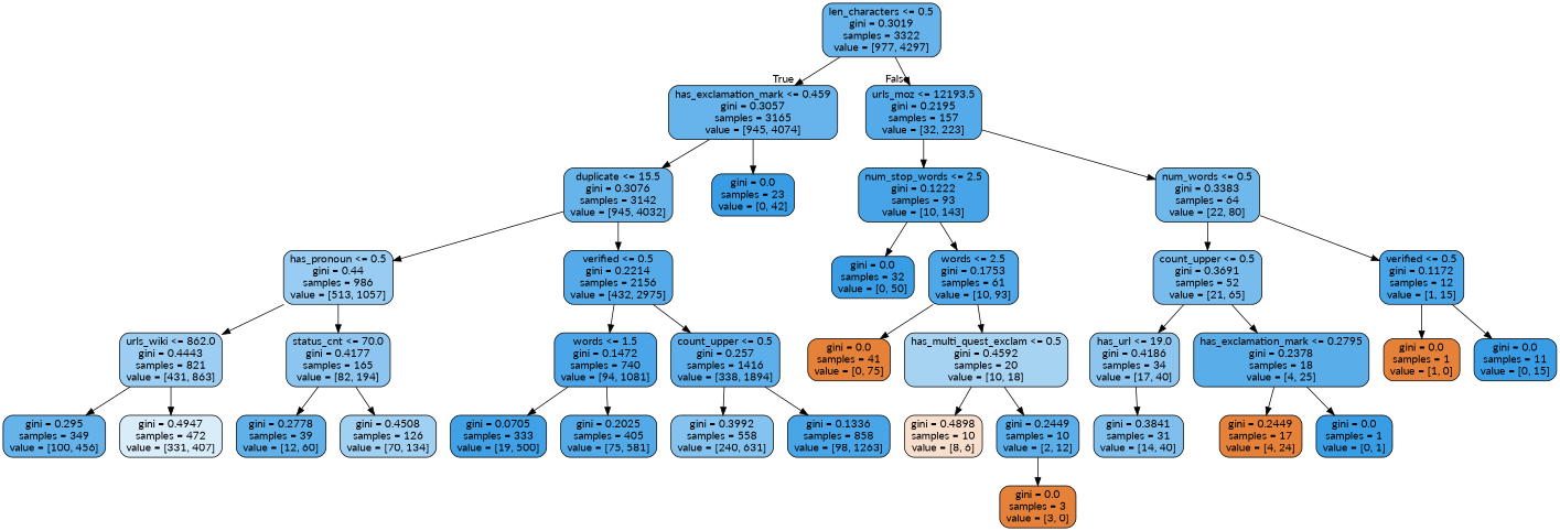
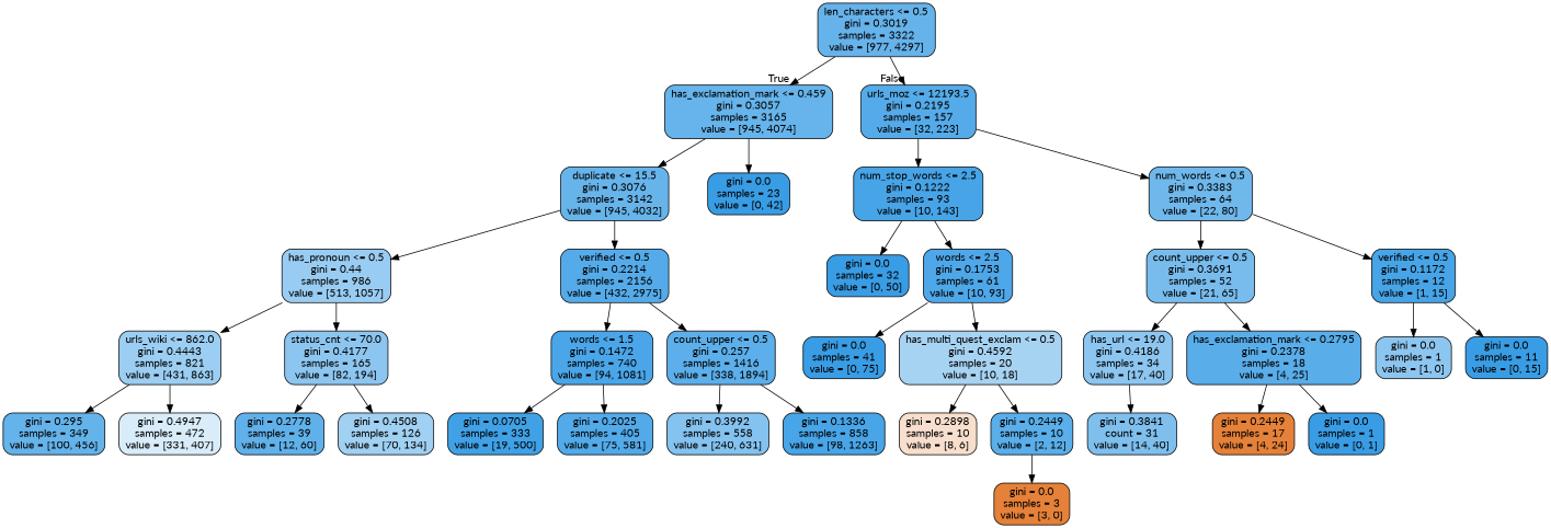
  digraph {
    fontname=Lato
    node [color=black fillcolor="#399de5ff" fontname=Lato shape=box style="filled, rounded"]
    edge [fontname=Lato]
    n1 [fillcolor="#399de5c5" label="len_characters <= 0.5\ngini = 0.3019\nsamples = 3322\nvalue = [977, 4297]"]
    n2 [fillcolor="#399de5c4" label="has_exclamation_mark <= 0.459\ngini = 0.3057\nsamples = 3165\nvalue = [945, 4074]"]
    n3 [fillcolor="#399de5da" label="urls_moz <= 12193.5\ngini = 0.2195\nsamples = 157\nvalue = [32, 223]"]
    n4 [fillcolor="#399de5c3" label="duplicate <= 15.5\ngini = 0.3076\nsamples = 3142\nvalue = [945, 4032]"]
    n5 [label="gini = 0.0\nsamples = 23\nvalue = [0, 42]"]
    n6 [fillcolor="#399de5ed" label="num_stop_words <= 2.5\ngini = 0.1222\nsamples = 93\nvalue = [10, 143]"]
    n7 [fillcolor="#399de5b9" label="num_words <= 0.5\ngini = 0.3383\nsamples = 64\nvalue = [22, 80]"]
    n8 [fillcolor="#399de583" label="has_pronoun <= 0.5\ngini = 0.44\nsamples = 986\nvalue = [513, 1057]"]
    n9 [fillcolor="#399de5da" label="verified <= 0.5\ngini = 0.2214\nsamples = 2156\nvalue = [432, 2975]"]
    n10 [fillcolor="#399de580" label="urls_wiki <= 862.0\ngini = 0.4443\nsamples = 821\nvalue = [431, 863]"]
    n11 [fillcolor="#399de593" label="status_cnt <= 70.0\ngini = 0.4177\nsamples = 165\nvalue = [82, 194]"]
    n12 [fillcolor="#399de5e9" label="words <= 1.5\ngini = 0.1472\nsamples = 740\nvalue = [94, 1081]"]
    n13 [fillcolor="#399de5d1" label="count_upper <= 0.5\ngini = 0.257\nsamples = 1416\nvalue = [338, 1894]"]
    n14 [fillcolor="#399de5c7" label="gini = 0.295\nsamples = 349\nvalue = [100, 456]"]
    n15 [fillcolor="#399de530" label="gini = 0.4947\nsamples = 472\nvalue = [331, 407]"]
    n16 [fillcolor="#399de5cc" label="gini = 0.2778\nsamples = 39\nvalue = [12, 60]"]
    n17 [fillcolor="#399de57a" label="gini = 0.4508\nsamples = 126\nvalue = [70, 134]"]
    n18 [fillcolor="#399de5f5" label="gini = 0.0705\nsamples = 333\nvalue = [19, 500]"]
    n19 [fillcolor="#399de5de" label="gini = 0.2025\nsamples = 405\nvalue = [75, 581]"]
    n20 [fillcolor="#399de59e" label="gini = 0.3992\nsamples = 558\nvalue = [240, 631]"]
    n21 [fillcolor="#399de5eb" label="gini = 0.1336\nsamples = 858\nvalue = [98, 1263]"]
    n22 [label="gini = 0.0\nsamples = 32\nvalue = [0, 50]"]
    n23 [fillcolor="#399de5e4" label="words <= 2.5\ngini = 0.1753\nsamples = 61\nvalue = [10, 93]"]
    n24 [fillcolor="#399de5ad" label="count_upper <= 0.5\ngini = 0.3691\nsamples = 52\nvalue = [21, 65]"]
    n25 [fillcolor="#399de5ee" label="verified <= 0.5\ngini = 0.1172\nsamples = 12\nvalue = [1, 15]"]
-   n26 [fillcolor="#e58139ff" label="gini = 0.0\nsamples = 41\nvalue = [0, 75]"]
+   n26 [label="gini = 0.0\nsamples = 41\nvalue = [0, 75]"]
    n27 [fillcolor="#399de571" label="has_multi_quest_exclam <= 0.5\ngini = 0.4592\nsamples = 20\nvalue = [10, 18]"]
-   n28 [fillcolor="#e5813940" label="gini = 0.4898\nsamples = 10\nvalue = [8, 6]"]
+   n28 [fillcolor="#e5813940" label="gini = 0.2898\nsamples = 10\nvalue = [8, 6]"]
    n29 [fillcolor="#399de5d4" label="gini = 0.2449\nsamples = 10\nvalue = [2, 12]"]
    n30 [fillcolor="#e58139ff" label="gini = 0.0\nsamples = 3\nvalue = [3, 0]"]
    n31 [fillcolor="#399de593" label="has_url <= 19.0\ngini = 0.4186\nsamples = 34\nvalue = [17, 40]"]
    n32 [fillcolor="#399de5d6" label="has_exclamation_mark <= 0.2795\ngini = 0.2378\nsamples = 18\nvalue = [4, 25]"]
-   n33 [fillcolor="#e58139ff" label="gini = 0.0\nsamples = 1\nvalue = [1, 0]"]
+   n33 [fillcolor="#399de593" label="gini = 0.0\nsamples = 1\nvalue = [1, 0]"]
    n34 [label="gini = 0.0\nsamples = 11\nvalue = [0, 15]"]
-   n35 [fillcolor="#399de5a6" label="gini = 0.3841\nsamples = 31\nvalue = [14, 40]"]
+   n35 [fillcolor="#399de5a6" label="gini = 0.3841\ncount = 31\nvalue = [14, 40]"]
    n36 [fillcolor="#e58139ff" label="gini = 0.2449\nsamples = 17\nvalue = [4, 24]"]
    n37 [label="gini = 0.0\nsamples = 1\nvalue = [0, 1]"]
    n1 -> n2 [headlabel=True labelangle=45 labeldistance=2.5]
    n1 -> n3 [headlabel=False labelangle=-45 labeldistance=2.5]
    n2 -> n4
    n2 -> n5
    n3 -> n6
    n3 -> n7
    n4 -> n8
    n4 -> n9
    n6 -> n22
    n6 -> n23
    n7 -> n24
    n7 -> n25
    n8 -> n10
    n8 -> n11
    n9 -> n12
    n9 -> n13
    n10 -> n14
    n10 -> n15
    n11 -> n16
    n11 -> n17
    n12 -> n18
    n12 -> n19
    n13 -> n20
    n13 -> n21
    n23 -> n26
    n23 -> n27
    n24 -> n31
    n24 -> n32
    n25 -> n33
    n25 -> n34
    n27 -> n28
    n27 -> n29
    n29 -> n30
    n31 -> n35
    n32 -> n36
    n32 -> n37
  }
